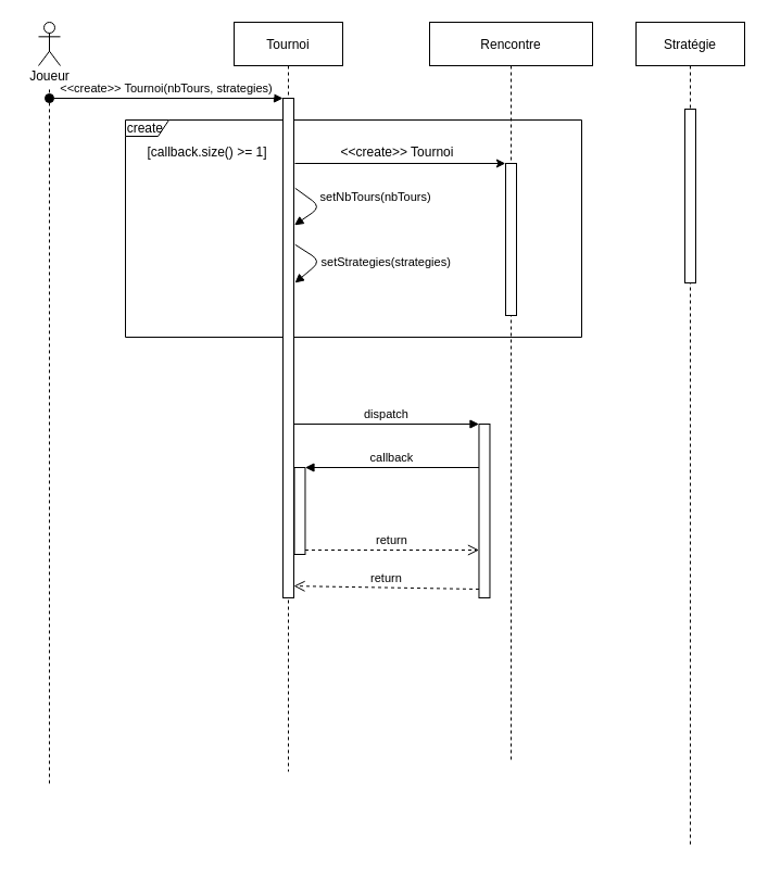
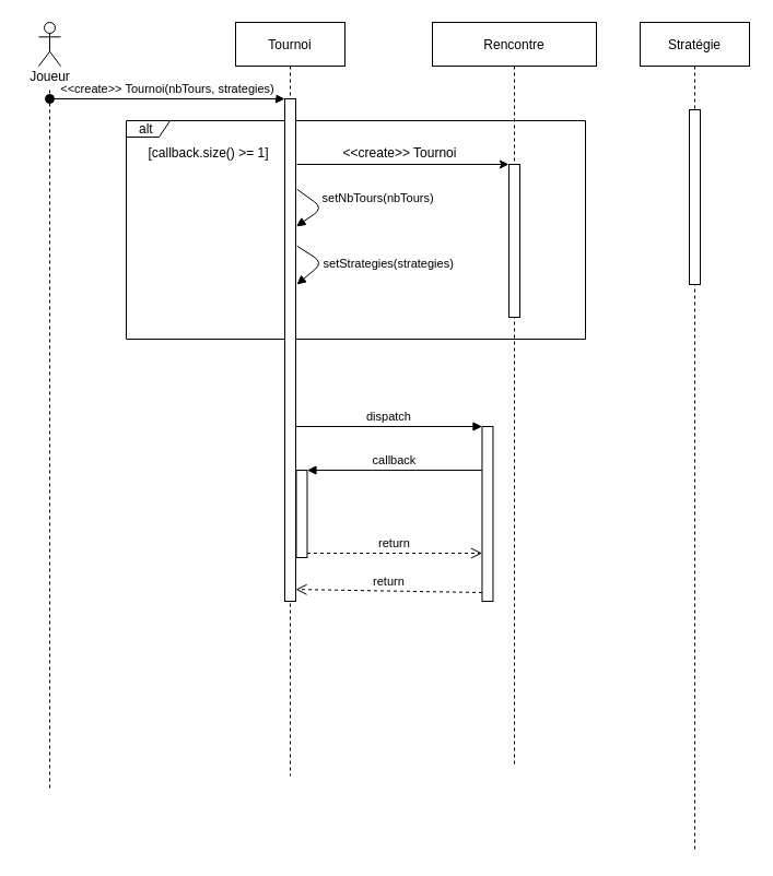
  <mxCell id="0" />
  <mxCell id="1" parent="0" />
- <mxCell id="2" value="create&amp;nbsp;" style="shape=umlFrame;whiteSpace=wrap;html=1;width=40;height=15;" vertex="1" parent="1"><mxGeometry x="115" y="110" width="420" height="200" as="geometry" /></mxCell>
+ <mxCell id="2" value="alt&amp;nbsp;" style="shape=umlFrame;whiteSpace=wrap;html=1;width=40;height=15;" vertex="1" parent="1"><mxGeometry x="115" y="110" width="420" height="200" as="geometry" /></mxCell>
  <mxCell id="3" value="Tournoi" style="shape=umlLifeline;perimeter=lifelinePerimeter;container=1;collapsible=0;recursiveResize=0;rounded=0;shadow=0;strokeWidth=1;" vertex="1" parent="1"><mxGeometry x="215" y="20" width="100" height="690" as="geometry" /></mxCell>
  <mxCell id="4" value="" style="points=[];perimeter=orthogonalPerimeter;rounded=0;shadow=0;strokeWidth=1;" vertex="1" parent="3"><mxGeometry x="45" y="70" width="10" height="460" as="geometry" /></mxCell>
  <mxCell id="5" value="&lt;&lt;create&gt;&gt; Tournoi(nbTours, strategies)" style="verticalAlign=bottom;startArrow=oval;endArrow=block;startSize=8;shadow=0;strokeWidth=1;" edge="1" parent="3" target="4"><mxGeometry relative="1" as="geometry"><mxPoint x="-170" y="70" as="sourcePoint" /></mxGeometry></mxCell>
  <mxCell id="6" value="" style="points=[];perimeter=orthogonalPerimeter;rounded=0;shadow=0;strokeWidth=1;" vertex="1" parent="3"><mxGeometry x="55.47" y="410" width="10" height="80" as="geometry" /></mxCell>
  <mxCell id="7" value="setStrategies(strategies)" style="verticalAlign=bottom;endArrow=block;shadow=0;strokeWidth=1;exitX=1.124;exitY=0.293;exitDx=0;exitDy=0;exitPerimeter=0;" edge="1" parent="3" source="4"><mxGeometry x="-0.051" y="61" relative="1" as="geometry"><mxPoint x="65.47" y="380" as="sourcePoint" /><mxPoint x="56" y="240" as="targetPoint" /><Array as="points"><mxPoint x="80" y="220" /></Array><mxPoint x="21" y="-37" as="offset" /></mxGeometry></mxCell>
  <mxCell id="8" value="setNbTours(nbTours)" style="verticalAlign=bottom;endArrow=block;shadow=0;strokeWidth=1;exitX=1.124;exitY=0.18;exitDx=0;exitDy=0;exitPerimeter=0;entryX=1.055;entryY=0.254;entryDx=0;entryDy=0;entryPerimeter=0;" edge="1" parent="3" source="4" target="4"><mxGeometry x="-0.006" y="50" relative="1" as="geometry"><mxPoint x="66.24" y="214.78" as="sourcePoint" /><mxPoint x="66" y="250" as="targetPoint" /><Array as="points"><mxPoint x="80" y="170" /></Array><mxPoint x="22" y="-41" as="offset" /></mxGeometry></mxCell>
  <mxCell id="9" value="Rencontre" style="shape=umlLifeline;perimeter=lifelinePerimeter;container=1;collapsible=0;recursiveResize=0;rounded=0;shadow=0;strokeWidth=1;" vertex="1" parent="1"><mxGeometry x="395" y="20" width="150" height="680" as="geometry" /></mxCell>
  <mxCell id="10" value="" style="points=[];perimeter=orthogonalPerimeter;rounded=0;shadow=0;strokeWidth=1;" vertex="1" parent="9"><mxGeometry x="45.47" y="370" width="10" height="160" as="geometry" /></mxCell>
  <mxCell id="11" value="" style="points=[];perimeter=orthogonalPerimeter;rounded=0;shadow=0;strokeWidth=1;" vertex="1" parent="9"><mxGeometry x="70" y="130" width="10" height="140" as="geometry" /></mxCell>
  <mxCell id="12" value="&amp;lt;&amp;lt;create&amp;gt;&amp;gt; Tournoi" style="text;html=1;align=center;verticalAlign=middle;resizable=0;points=[];autosize=1;" vertex="1" parent="9"><mxGeometry x="-95" y="110" width="130" height="20" as="geometry" /></mxCell>
  <mxCell id="13" value="return" style="verticalAlign=bottom;endArrow=open;dashed=1;endSize=8;exitX=0;exitY=0.95;shadow=0;strokeWidth=1;entryX=0.953;entryY=0.585;entryDx=0;entryDy=0;entryPerimeter=0;" edge="1" parent="1" source="10"><mxGeometry relative="1" as="geometry"><mxPoint x="270" y="539.1" as="targetPoint" /></mxGeometry></mxCell>
  <mxCell id="14" value="dispatch" style="verticalAlign=bottom;endArrow=block;entryX=0;entryY=0;shadow=0;strokeWidth=1;" edge="1" parent="1" target="10"><mxGeometry relative="1" as="geometry"><mxPoint x="270.47" y="390" as="sourcePoint" /></mxGeometry></mxCell>
  <mxCell id="15" value="callback" style="verticalAlign=bottom;endArrow=block;entryX=1;entryY=0;shadow=0;strokeWidth=1;" edge="1" parent="1" source="10" target="6"><mxGeometry relative="1" as="geometry"><mxPoint x="335.47" y="320" as="sourcePoint" /></mxGeometry></mxCell>
  <mxCell id="16" value="return" style="verticalAlign=bottom;endArrow=open;dashed=1;endSize=8;exitX=1;exitY=0.95;shadow=0;strokeWidth=1;" edge="1" parent="1" source="6" target="10"><mxGeometry relative="1" as="geometry"><mxPoint x="335.47" y="377" as="targetPoint" /></mxGeometry></mxCell>
  <mxCell id="17" value="" style="endArrow=none;dashed=1;html=1;" edge="1" parent="1" source="21"><mxGeometry width="50" height="50" relative="1" as="geometry"><mxPoint x="45" y="720.941" as="sourcePoint" /><mxPoint x="45" y="60" as="targetPoint" /></mxGeometry></mxCell>
  <mxCell id="18" value="" style="shape=umlActor;verticalLabelPosition=bottom;verticalAlign=top;html=1;outlineConnect=0;" vertex="1" parent="1"><mxGeometry x="35" y="20" width="20" height="40" as="geometry" /></mxCell>
  <mxCell id="19" value="Stratégie" style="shape=umlLifeline;perimeter=lifelinePerimeter;container=1;collapsible=0;recursiveResize=0;rounded=0;shadow=0;strokeWidth=1;" vertex="1" parent="1"><mxGeometry x="585" y="20" width="100" height="760" as="geometry" /></mxCell>
  <mxCell id="20" value="" style="points=[];perimeter=orthogonalPerimeter;rounded=0;shadow=0;strokeWidth=1;" vertex="1" parent="19"><mxGeometry x="45" y="80" width="10" height="160" as="geometry" /></mxCell>
  <mxCell id="21" value="Joueur" style="text;html=1;align=center;verticalAlign=middle;resizable=0;points=[];autosize=1;" vertex="1" parent="1"><mxGeometry x="20" y="60" width="50" height="20" as="geometry" /></mxCell>
  <mxCell id="22" value="" style="endArrow=none;dashed=1;html=1;" edge="1" parent="1" target="21"><mxGeometry width="50" height="50" relative="1" as="geometry"><mxPoint x="45" y="720.941" as="sourcePoint" /><mxPoint x="45" y="60" as="targetPoint" /></mxGeometry></mxCell>
  <mxCell id="23" value="" style="endArrow=classic;html=1;entryX=-0.02;entryY=0;entryDx=0;entryDy=0;entryPerimeter=0;" edge="1" parent="1" target="11"><mxGeometry width="50" height="50" relative="1" as="geometry"><mxPoint x="271" y="150" as="sourcePoint" /><mxPoint x="455" y="149" as="targetPoint" /><Array as="points" /></mxGeometry></mxCell>
  <mxCell id="24" value="[callback.size() &amp;gt;= 1]" style="text;html=1;align=center;verticalAlign=middle;resizable=0;points=[];autosize=1;" vertex="1" parent="1"><mxGeometry x="125" y="130" width="130" height="20" as="geometry" /></mxCell>
